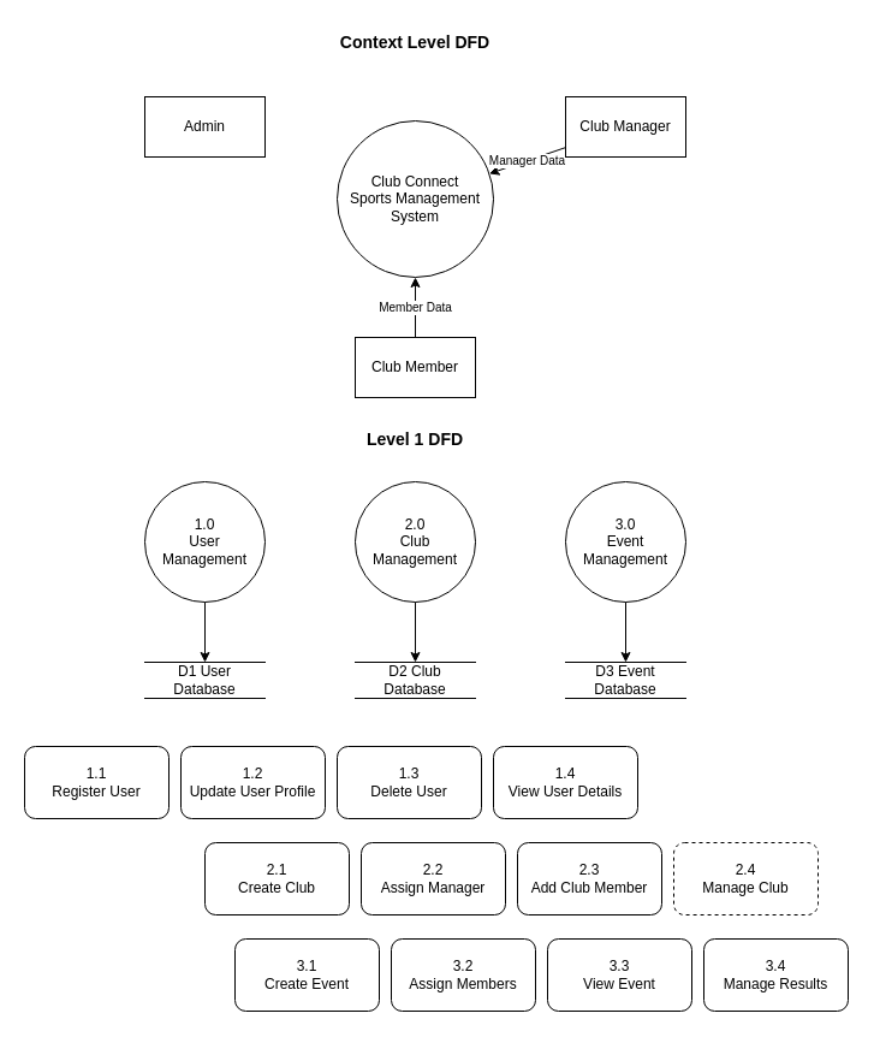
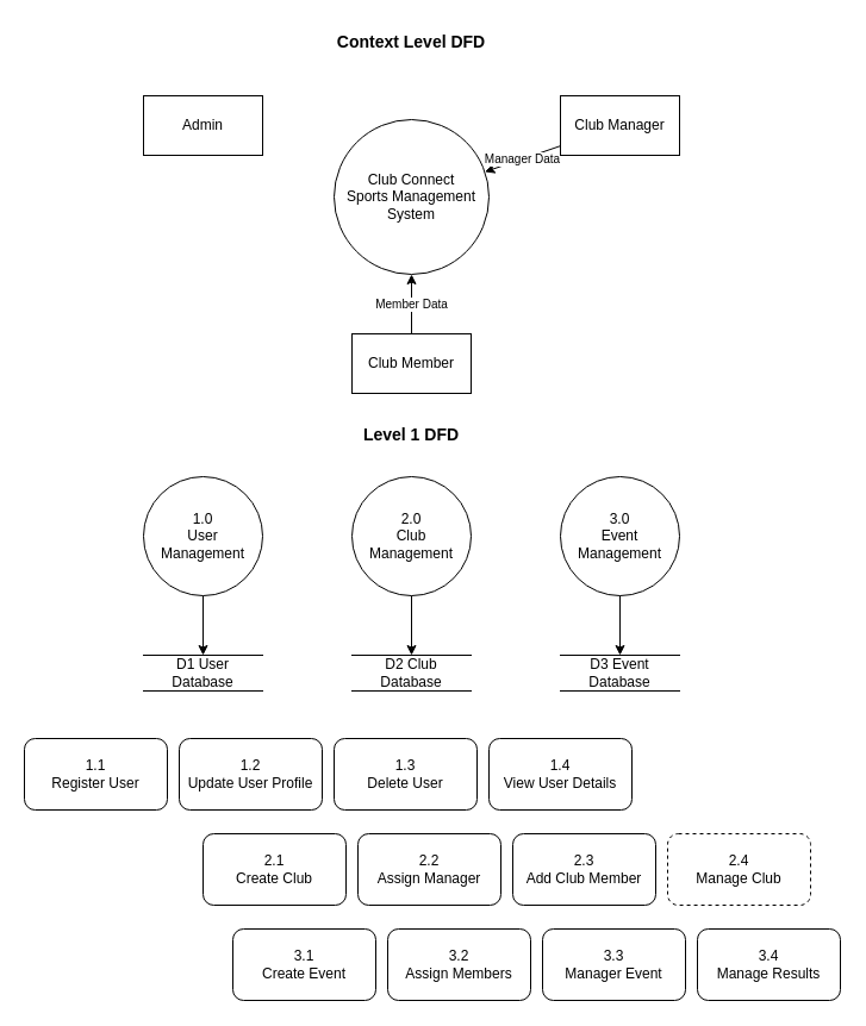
  <mxCell id="0" />
  <mxCell id="1" parent="0" />
  <mxCell id="2" value="Context Level DFD" style="text;html=1;strokeColor=none;fillColor=none;align=center;verticalAlign=middle;whiteSpace=wrap;rounded=0;fontSize=14;fontStyle=1" parent="1" vertex="1"><mxGeometry x="270" y="20" width="150" height="30" as="geometry" /></mxCell>
  <mxCell id="3" value="Club Connect&#10;Sports Management&#10;System" style="ellipse;whiteSpace=wrap;html=1;aspect=fixed;fontSize=12" parent="1" vertex="1"><mxGeometry x="280" y="100" width="130" height="130" as="geometry" /></mxCell>
  <mxCell id="4" value="Admin" style="rounded=0;whiteSpace=wrap;html=1;fontSize=12" parent="1" vertex="1"><mxGeometry x="120" y="80" width="100" height="50" as="geometry" /></mxCell>
  <mxCell id="5" value="Club Manager" style="rounded=0;whiteSpace=wrap;html=1;fontSize=12" parent="1" vertex="1"><mxGeometry x="470" y="80" width="100" height="50" as="geometry" /></mxCell>
  <mxCell id="6" value="Club Member" style="rounded=0;whiteSpace=wrap;html=1;fontSize=12" parent="1" vertex="1"><mxGeometry x="295" y="280" width="100" height="50" as="geometry" /></mxCell>
  <mxCell id="7" value="Manager Data" style="endArrow=classic;html=1;fontSize=10;" parent="1" source="5" target="3" edge="1"><mxGeometry width="50" height="50" relative="1" as="geometry" /></mxCell>
  <mxCell id="8" value="Member Data" style="endArrow=classic;html=1;fontSize=10;" parent="1" source="6" target="3" edge="1"><mxGeometry width="50" height="50" relative="1" as="geometry" /></mxCell>
  <mxCell id="9" value="Level 1 DFD" style="text;html=1;strokeColor=none;fillColor=none;align=center;verticalAlign=middle;whiteSpace=wrap;rounded=0;fontSize=14;fontStyle=1" parent="1" vertex="1"><mxGeometry x="270" y="350" width="150" height="30" as="geometry" /></mxCell>
  <mxCell id="10" value="1.0&#10;User Management" style="ellipse;whiteSpace=wrap;html=1;fontSize=12" parent="1" vertex="1"><mxGeometry x="120" y="400" width="100" height="100" as="geometry" /></mxCell>
  <mxCell id="11" value="2.0&#10;Club Management" style="ellipse;whiteSpace=wrap;html=1;fontSize=12" parent="1" vertex="1"><mxGeometry x="295" y="400" width="100" height="100" as="geometry" /></mxCell>
  <mxCell id="12" value="3.0&#10;Event Management" style="ellipse;whiteSpace=wrap;html=1;fontSize=12" parent="1" vertex="1"><mxGeometry x="470" y="400" width="100" height="100" as="geometry" /></mxCell>
  <mxCell id="13" value="D1 User Database" style="shape=partialRectangle;whiteSpace=wrap;html=1;left=0;right=0;fontSize=12" parent="1" vertex="1"><mxGeometry x="120" y="550" width="100" height="30" as="geometry" /></mxCell>
  <mxCell id="14" value="D2 Club Database" style="shape=partialRectangle;whiteSpace=wrap;html=1;left=0;right=0;fontSize=12" parent="1" vertex="1"><mxGeometry x="295" y="550" width="100" height="30" as="geometry" /></mxCell>
  <mxCell id="15" value="D3 Event Database" style="shape=partialRectangle;whiteSpace=wrap;html=1;left=0;right=0;fontSize=12" parent="1" vertex="1"><mxGeometry x="470" y="550" width="100" height="30" as="geometry" /></mxCell>
  <mxCell id="16" value="" style="endArrow=classic;html=1;fontSize=10;" parent="1" source="10" target="13" edge="1"><mxGeometry width="50" height="50" relative="1" as="geometry" /></mxCell>
  <mxCell id="17" value="" style="endArrow=classic;html=1;fontSize=10;" parent="1" source="11" target="14" edge="1"><mxGeometry width="50" height="50" relative="1" as="geometry" /></mxCell>
  <mxCell id="18" value="" style="endArrow=classic;html=1;fontSize=10;" parent="1" source="12" target="15" edge="1"><mxGeometry width="50" height="50" relative="1" as="geometry" /></mxCell>
  <mxCell id="19" value="1.1&#10;Register User" style="rounded=1;whiteSpace=wrap;html=1;fontSize=12" parent="1" vertex="1"><mxGeometry x="20" y="620" width="120" height="60" as="geometry" /></mxCell>
  <mxCell id="20" value="1.2&#10;Update User Profile" style="rounded=1;whiteSpace=wrap;html=1;fontSize=12" parent="1" vertex="1"><mxGeometry x="150" y="620" width="120" height="60" as="geometry" /></mxCell>
  <mxCell id="21" value="1.3&#10;Delete User" style="rounded=1;whiteSpace=wrap;html=1;fontSize=12" parent="1" vertex="1"><mxGeometry x="280" y="620" width="120" height="60" as="geometry" /></mxCell>
  <mxCell id="22" value="1.4&#10;View User Details" style="rounded=1;whiteSpace=wrap;html=1;fontSize=12" parent="1" vertex="1"><mxGeometry x="410" y="620" width="120" height="60" as="geometry" /></mxCell>
  <mxCell id="23" value="2.1&#10;Create Club" style="rounded=1;whiteSpace=wrap;html=1;fontSize=12" parent="1" vertex="1"><mxGeometry x="170" y="700" width="120" height="60" as="geometry" /></mxCell>
  <mxCell id="24" value="2.2&#10;Assign Manager" style="rounded=1;whiteSpace=wrap;html=1;fontSize=12" parent="1" vertex="1"><mxGeometry x="300" y="700" width="120" height="60" as="geometry" /></mxCell>
  <mxCell id="25" value="2.3&#10;Add Club Member" style="rounded=1;whiteSpace=wrap;html=1;fontSize=12" parent="1" vertex="1"><mxGeometry x="430" y="700" width="120" height="60" as="geometry" /></mxCell>
  <mxCell id="26" value="2.4&#10;Manage Club" style="rounded=1;whiteSpace=wrap;html=1;fontSize=12;dashed=1;" parent="1" vertex="1"><mxGeometry x="560" y="700" width="120" height="60" as="geometry" /></mxCell>
  <mxCell id="27" value="3.1&#10;Create Event" style="rounded=1;whiteSpace=wrap;html=1;fontSize=12" parent="1" vertex="1"><mxGeometry x="195" y="780" width="120" height="60" as="geometry" /></mxCell>
  <mxCell id="28" value="3.2&#10;Assign Members" style="rounded=1;whiteSpace=wrap;html=1;fontSize=12" parent="1" vertex="1"><mxGeometry x="325" y="780" width="120" height="60" as="geometry" /></mxCell>
- <mxCell id="29" value="3.3&#10;View Event" style="rounded=1;whiteSpace=wrap;html=1;fontSize=12" parent="1" vertex="1"><mxGeometry x="455" y="780" width="120" height="60" as="geometry" /></mxCell>
+ <mxCell id="29" value="3.3&#10;Manager Event" style="rounded=1;whiteSpace=wrap;html=1;fontSize=12" parent="1" vertex="1"><mxGeometry x="455" y="780" width="120" height="60" as="geometry" /></mxCell>
  <mxCell id="30" value="3.4&#10;Manage Results" style="rounded=1;whiteSpace=wrap;html=1;fontSize=12" parent="1" vertex="1"><mxGeometry x="585" y="780" width="120" height="60" as="geometry" /></mxCell>
